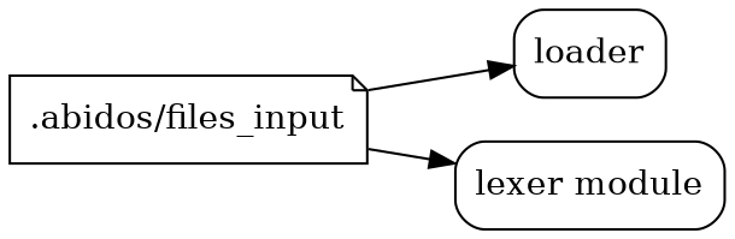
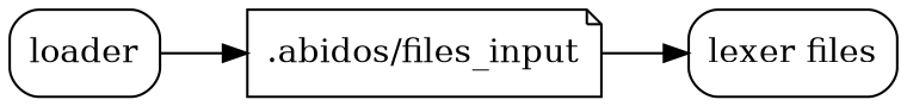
  digraph {
    fontsize=8
    rankdir=LR
    node [shape=box style=rounded]
    n1 [label=".abidos/files_input" shape=note style=""]
    n2 [label=loader]
-   n3 [fillcolor=loader label="lexer module"]
-   n1 -> n2
+   n3 [fillcolor=loader label="lexer files"]
+   n2 -> n1
    n1 -> n3
  }
